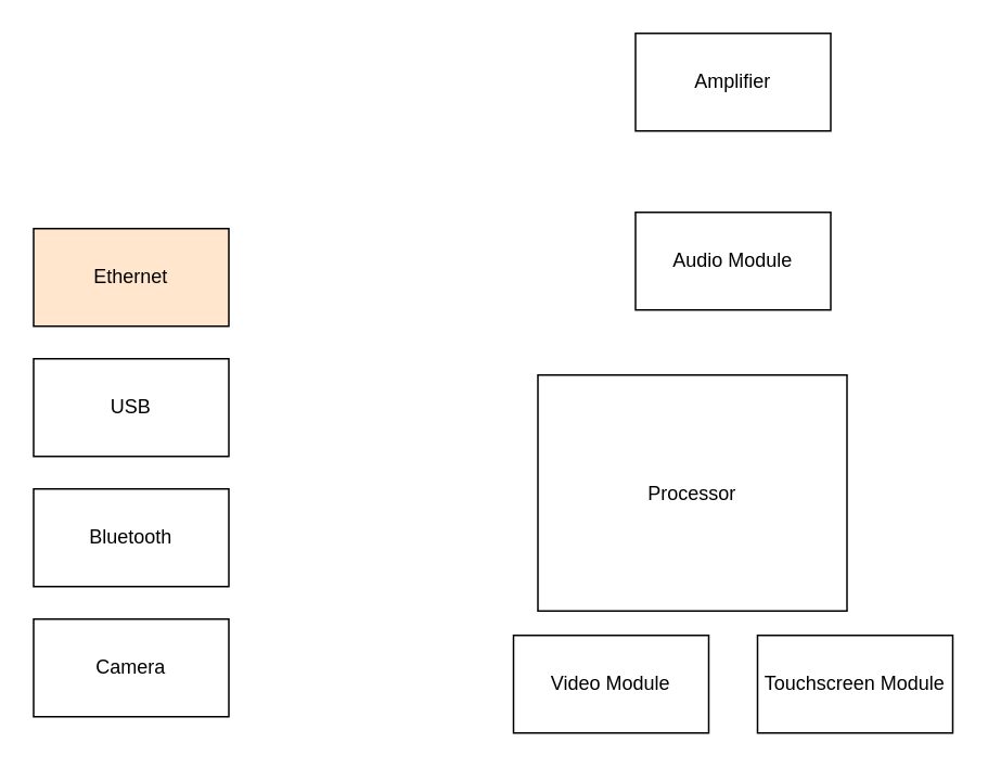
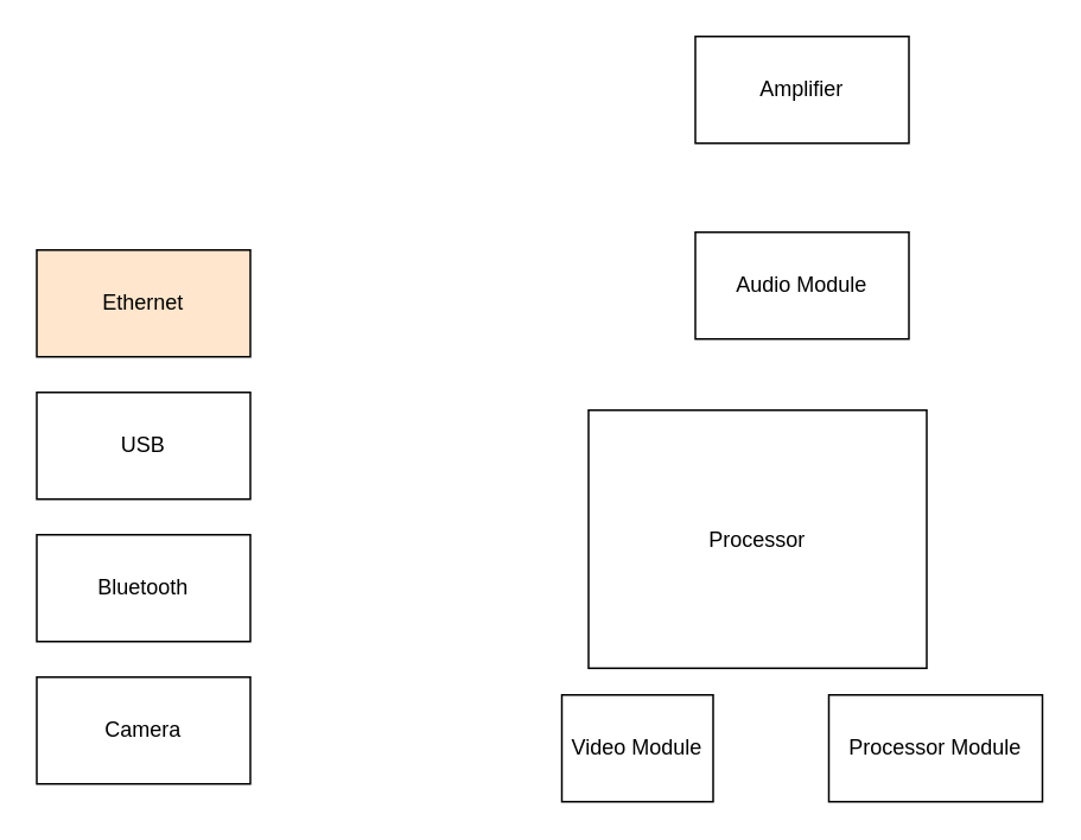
  <mxCell id="0" />
  <mxCell id="1" parent="0" />
  <mxCell id="2" value="Processor" style="rounded=0;whiteSpace=wrap;html=1;" vertex="1" parent="1"><mxGeometry x="330" y="230" width="190" height="145" as="geometry" /></mxCell>
  <mxCell id="3" value="Audio Module" style="rounded=0;whiteSpace=wrap;html=1;" vertex="1" parent="1"><mxGeometry x="390" y="130" width="120" height="60" as="geometry" /></mxCell>
  <mxCell id="4" value="Amplifier" style="rounded=0;whiteSpace=wrap;html=1;" vertex="1" parent="1"><mxGeometry x="390" y="20" width="120" height="60" as="geometry" /></mxCell>
- <mxCell id="5" value="Video Module" style="rounded=0;whiteSpace=wrap;html=1;" vertex="1" parent="1"><mxGeometry x="315" y="390" width="120" height="60" as="geometry" /></mxCell>
- <mxCell id="6" value="Touchscreen Module" style="rounded=0;whiteSpace=wrap;html=1;" vertex="1" parent="1"><mxGeometry x="465" y="390" width="120" height="60" as="geometry" /></mxCell>
+ <mxCell id="5" value="Video Module" style="rounded=0;whiteSpace=wrap;html=1;" vertex="1" parent="1"><mxGeometry x="315" y="390" width="85" height="60" as="geometry" /></mxCell>
+ <mxCell id="6" value="Processor Module" style="rounded=0;whiteSpace=wrap;html=1;" vertex="1" parent="1"><mxGeometry x="465" y="390" width="120" height="60" as="geometry" /></mxCell>
  <mxCell id="7" value="Bluetooth" style="rounded=0;whiteSpace=wrap;html=1;" vertex="1" parent="1"><mxGeometry x="20" y="300" width="120" height="60" as="geometry" /></mxCell>
  <mxCell id="8" value="USB" style="rounded=0;whiteSpace=wrap;html=1;" vertex="1" parent="1"><mxGeometry x="20" y="220" width="120" height="60" as="geometry" /></mxCell>
  <mxCell id="9" value="Ethernet" style="rounded=0;whiteSpace=wrap;html=1;fillColor=#ffe6cc;" vertex="1" parent="1"><mxGeometry x="20" y="140" width="120" height="60" as="geometry" /></mxCell>
  <mxCell id="10" value="Camera" style="rounded=0;whiteSpace=wrap;html=1;" vertex="1" parent="1"><mxGeometry x="20" y="380" width="120" height="60" as="geometry" /></mxCell>
